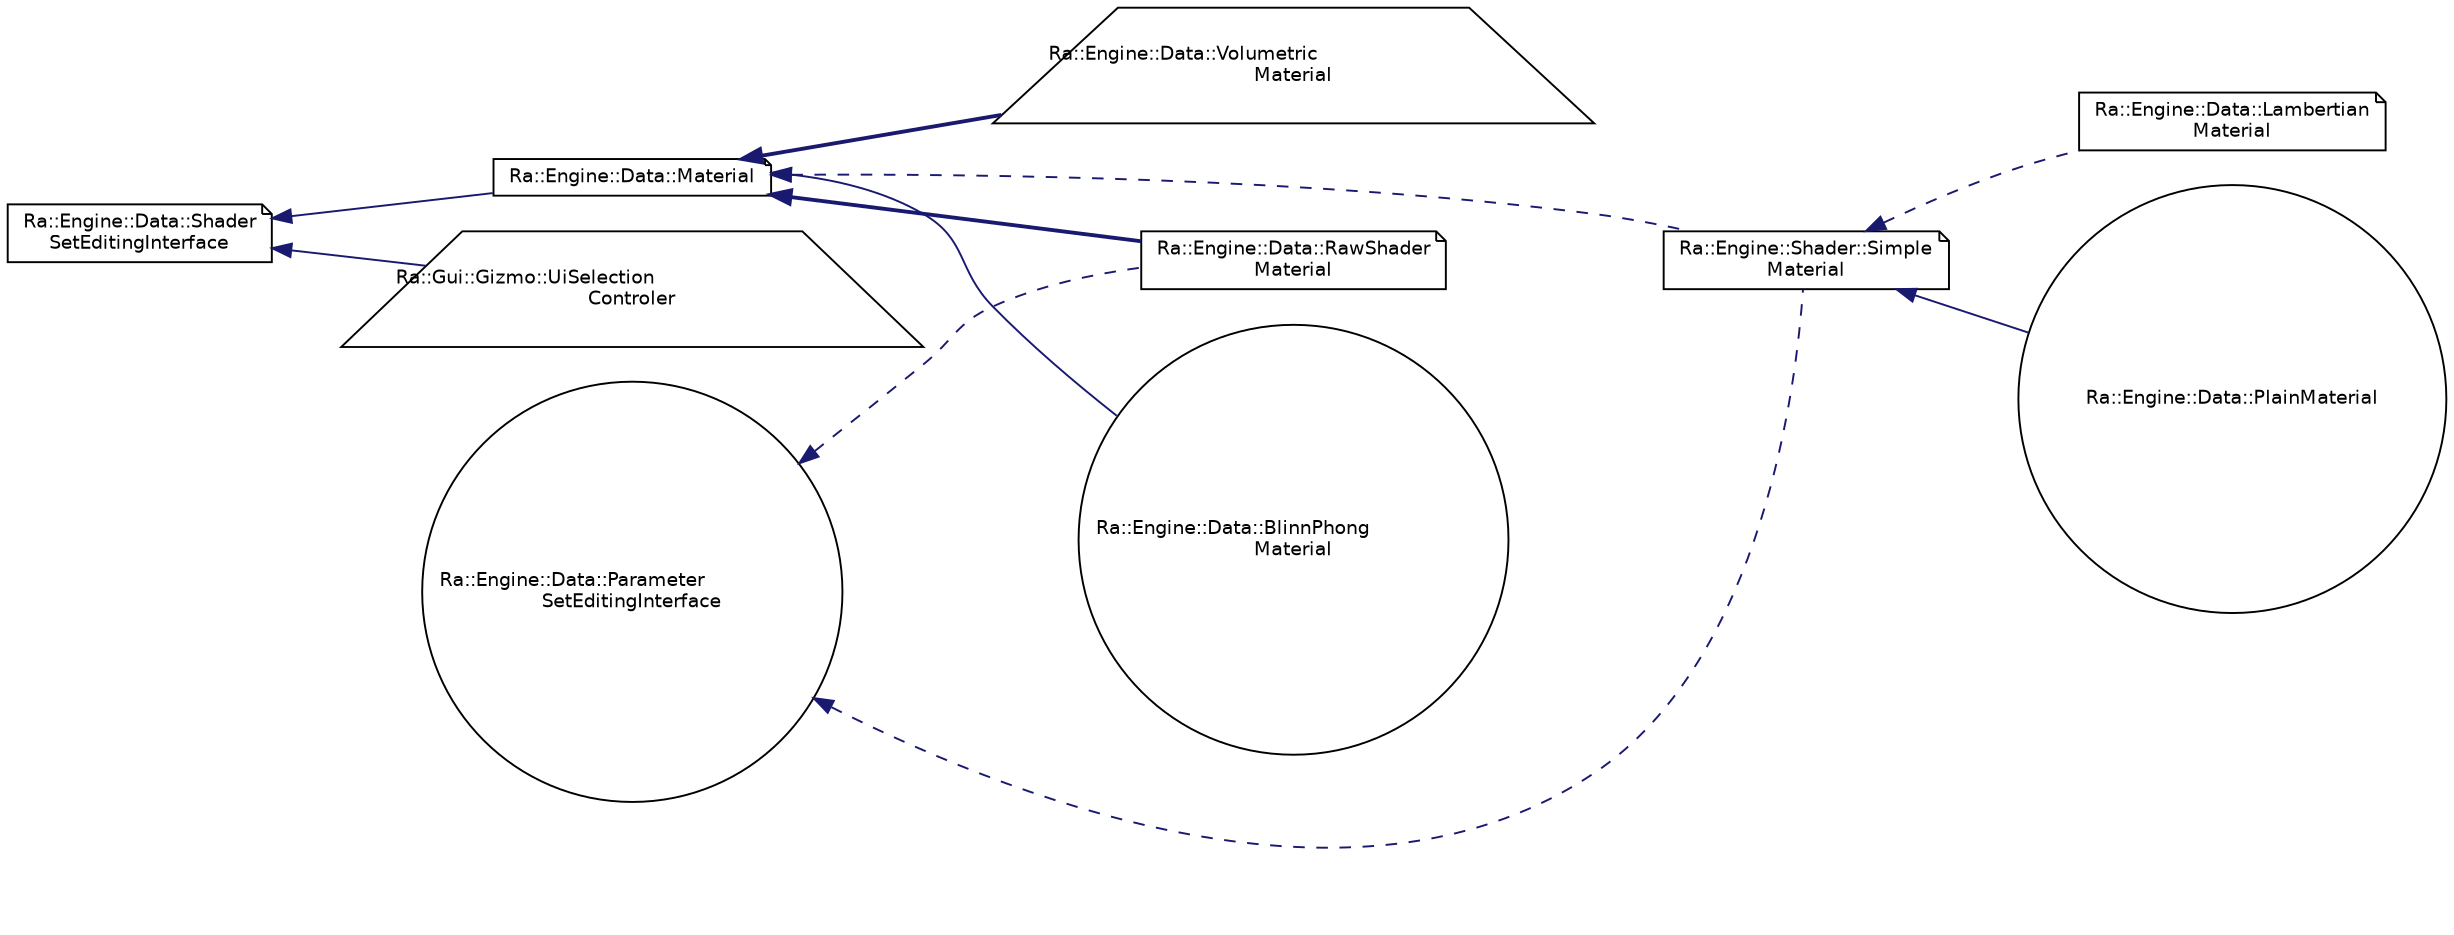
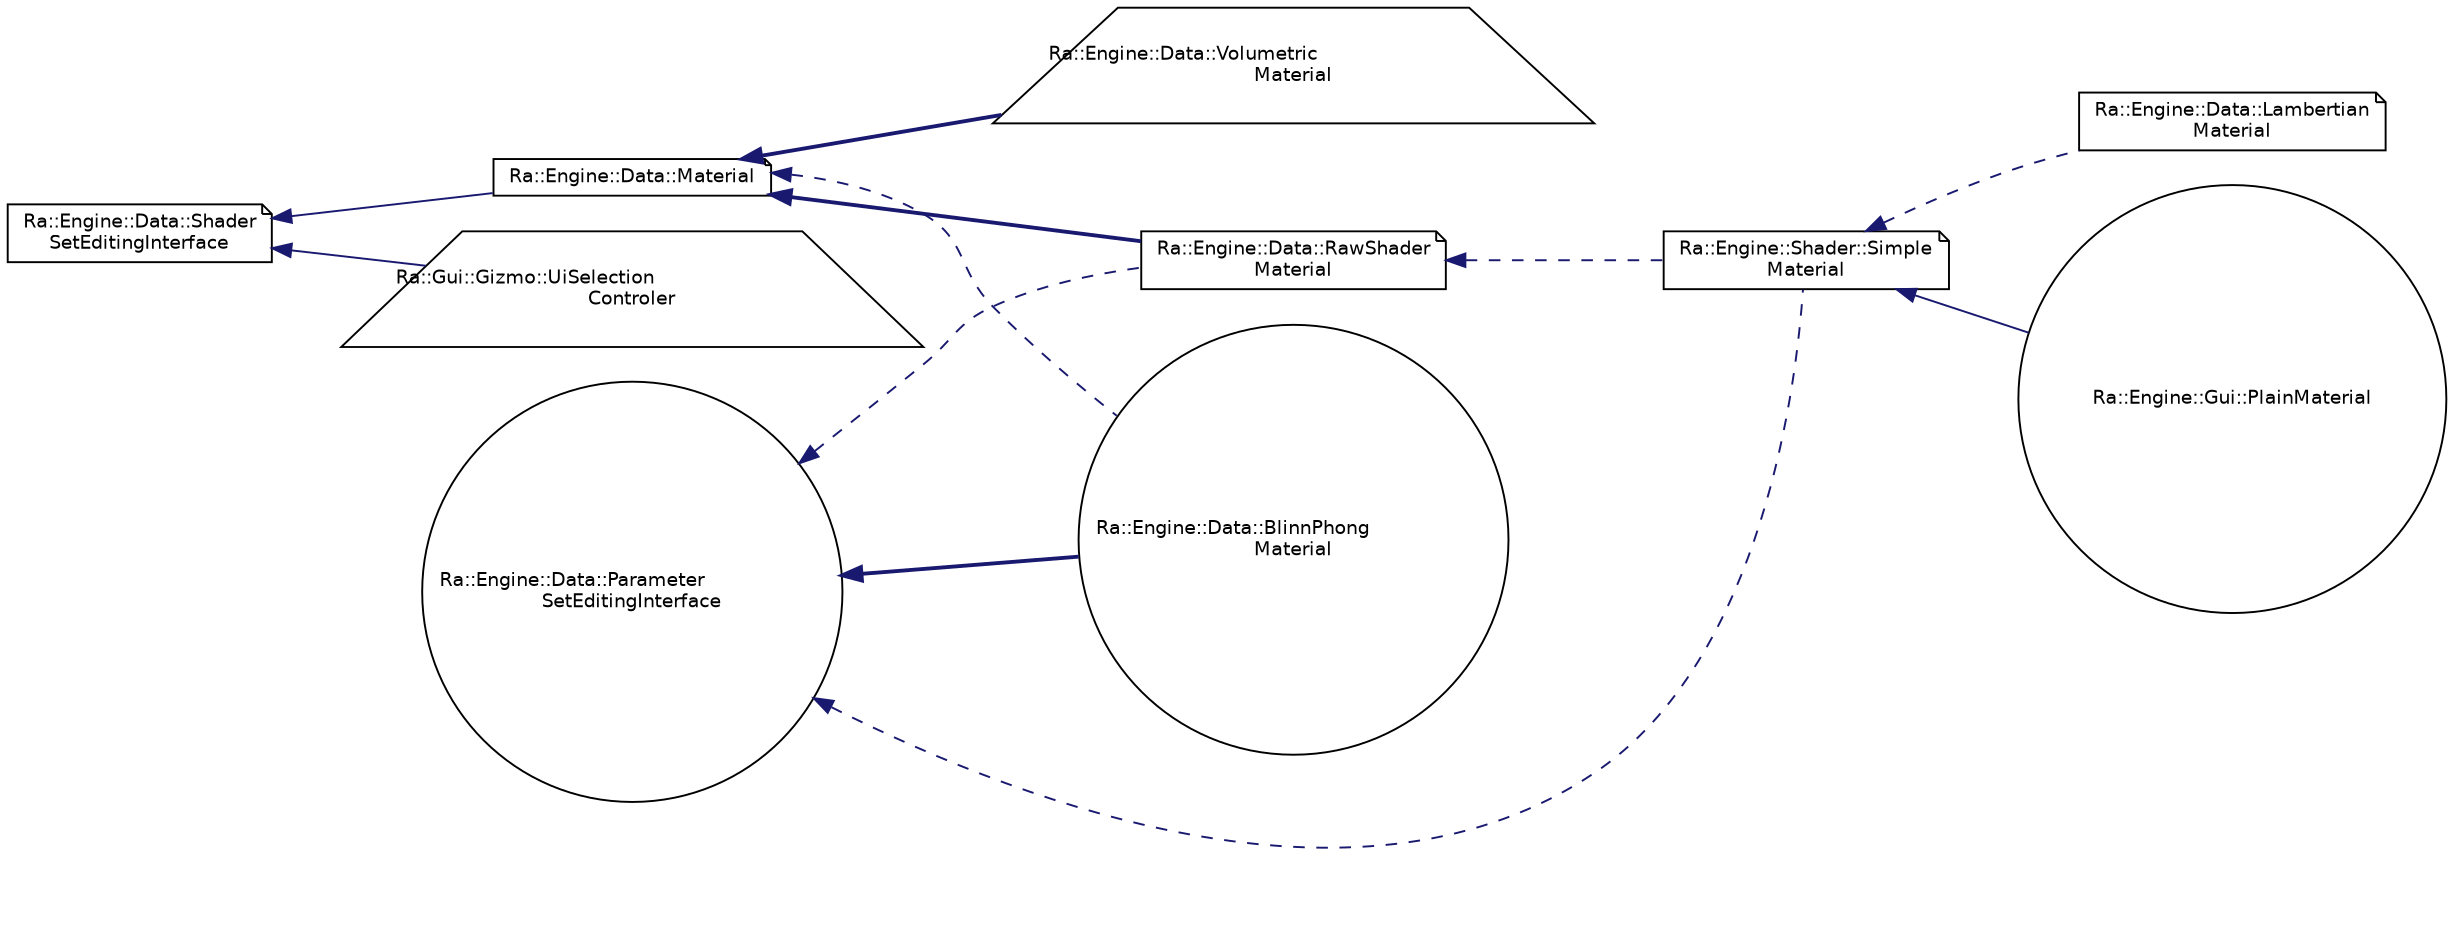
  digraph {
    fontname="DejaVu Sans"
    rankdir=LR
    node [color=black fillcolor=white fontname="DejaVu Sans" fontsize=10 shape=note style=filled]
    edge [color=midnightblue dir=back fontname="DejaVu Sans" fontsize=10 labelfontname=Helvetica labelfontsize=10 style=dashed]
    n1 [height=0.2 label="Ra::Engine::Data::Parameter\lSetEditingInterface" shape=circle width=0.4]
    n2 [height=0.2 label="Ra::Engine::Data::BlinnPhong\lMaterial" shape=circle width=0.4]
    n3 [height=0.2 label="Ra::Engine::Shader::Simple\lMaterial" width=0.4]
    n4 [height=0.2 label="Ra::Engine::Data::RawShader\lMaterial" width=0.4]
    n5 [height=0.2 label="Ra::Engine::Data::Lambertian\lMaterial" width=0.4]
-   n6 [height=0.2 label="Ra::Engine::Data::PlainMaterial" shape=circle width=0.4]
+   n6 [height=0.2 label="Ra::Engine::Gui::PlainMaterial" shape=circle width=0.4]
    n7 [height=0.2 label="Ra::Engine::Data::Volumetric\lMaterial" shape=trapezium width=0.4]
    n8 [height=0.2 label="Ra::Engine::Data::Shader\lSetEditingInterface" width=0.4]
    n9 [height=0.2 label="Ra::Engine::Data::Material" width=0.4]
    n10 [height=0.2 label="Ra::Gui::Gizmo::UiSelection\lControler" shape=trapezium width=0.4]
+   n1 -> n2 [style=bold]
    n1 -> n3
    n1 -> n4
    n3 -> n5
    n3 -> n6 [style=solid]
    n8 -> n9 [style=solid]
    n8 -> n10 [style=solid]
-   n9 -> n2 [style=solid]
-   n9 -> n3
+   n9 -> n2
+   n4 -> n3
    n9 -> n4 [style=bold]
    n9 -> n7 [style=bold]
  }
